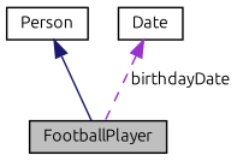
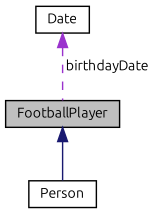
  digraph {
    fontname=Ubuntu
    node [color=black fillcolor=white fontname=Ubuntu fontsize=10 shape=record style=filled]
    edge [dir=back fontname=Ubuntu fontsize=10 labelfontname=Helvetica labelfontsize=10]
    n1 [fillcolor=grey75 fontcolor=black height=0.2 label=FootballPlayer width=0.4]
    n2 [height=0.2 label=Person width=0.4]
    n3 [height=0.2 label=Date width=0.4]
-   n2 -> n1 [color=midnightblue style=solid]
+   n1 -> n2 [color=midnightblue style=solid]
    n3 -> n1 [color=darkorchid3 label=" birthdayDate" style=dashed]
  }
